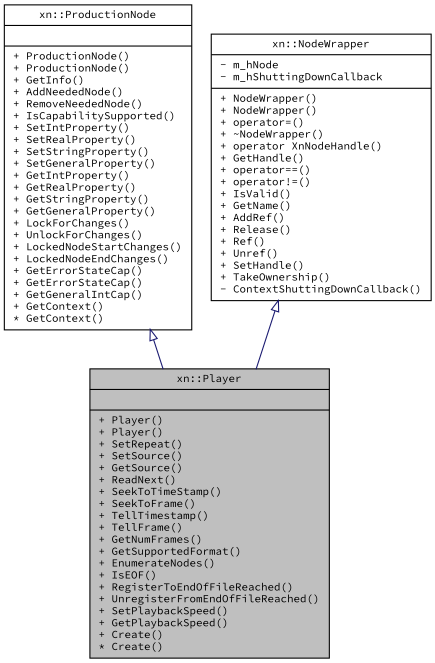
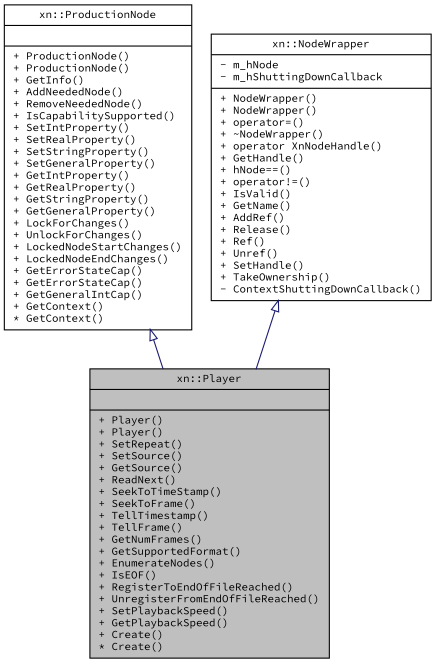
  digraph {
    fontname="Source Code Pro"
    node [color=black fillcolor=white fontname="Source Code Pro" fontsize=10 shape=record style=filled]
    edge [arrowtail=empty color=midnightblue dir=back fontname="Source Code Pro" fontsize=10 labelfontname=FreeSans labelfontsize=10 style=solid]
    n1 [fillcolor=grey75 fontcolor=black height=0.2 label="{xn::Player\n||+ Player()\l+ Player()\l+ SetRepeat()\l+ SetSource()\l+ GetSource()\l+ ReadNext()\l+ SeekToTimeStamp()\l+ SeekToFrame()\l+ TellTimestamp()\l+ TellFrame()\l+ GetNumFrames()\l+ GetSupportedFormat()\l+ EnumerateNodes()\l+ IsEOF()\l+ RegisterToEndOfFileReached()\l+ UnregisterFromEndOfFileReached()\l+ SetPlaybackSpeed()\l+ GetPlaybackSpeed()\l+ Create()\l* Create()\l}" width=0.4]
    n2 [height=0.2 label="{xn::ProductionNode\n||+ ProductionNode()\l+ ProductionNode()\l+ GetInfo()\l+ AddNeededNode()\l+ RemoveNeededNode()\l+ IsCapabilitySupported()\l+ SetIntProperty()\l+ SetRealProperty()\l+ SetStringProperty()\l+ SetGeneralProperty()\l+ GetIntProperty()\l+ GetRealProperty()\l+ GetStringProperty()\l+ GetGeneralProperty()\l+ LockForChanges()\l+ UnlockForChanges()\l+ LockedNodeStartChanges()\l+ LockedNodeEndChanges()\l+ GetErrorStateCap()\l+ GetErrorStateCap()\l+ GetGeneralIntCap()\l+ GetContext()\l* GetContext()\l}" width=0.4]
-   n3 [height=0.2 label="{xn::NodeWrapper\n|- m_hNode\l- m_hShuttingDownCallback\l|+ NodeWrapper()\l+ NodeWrapper()\l+ operator=()\l+ ~NodeWrapper()\l+ operator XnNodeHandle()\l+ GetHandle()\l+ operator==()\l+ operator!=()\l+ IsValid()\l+ GetName()\l+ AddRef()\l+ Release()\l+ Ref()\l+ Unref()\l+ SetHandle()\l+ TakeOwnership()\l- ContextShuttingDownCallback()\l}" width=0.4]
+   n3 [height=0.2 label="{xn::NodeWrapper\n|- m_hNode\l- m_hShuttingDownCallback\l|+ NodeWrapper()\l+ NodeWrapper()\l+ operator=()\l+ ~NodeWrapper()\l+ operator XnNodeHandle()\l+ GetHandle()\l+ hNode==()\l+ operator!=()\l+ IsValid()\l+ GetName()\l+ AddRef()\l+ Release()\l+ Ref()\l+ Unref()\l+ SetHandle()\l+ TakeOwnership()\l- ContextShuttingDownCallback()\l}" width=0.4]
    n2 -> n1
    n3 -> n1
  }
